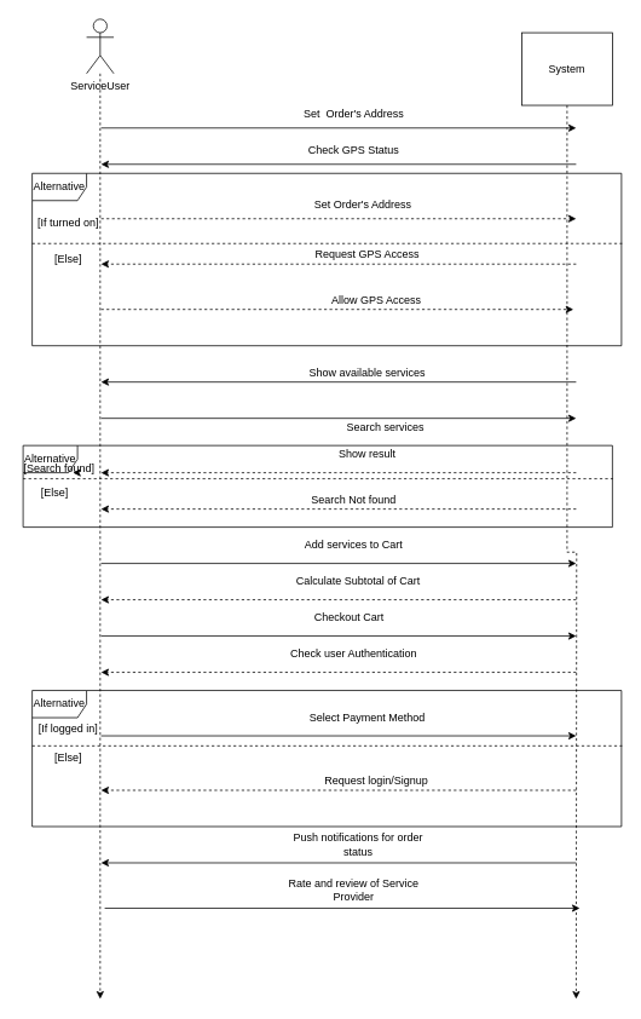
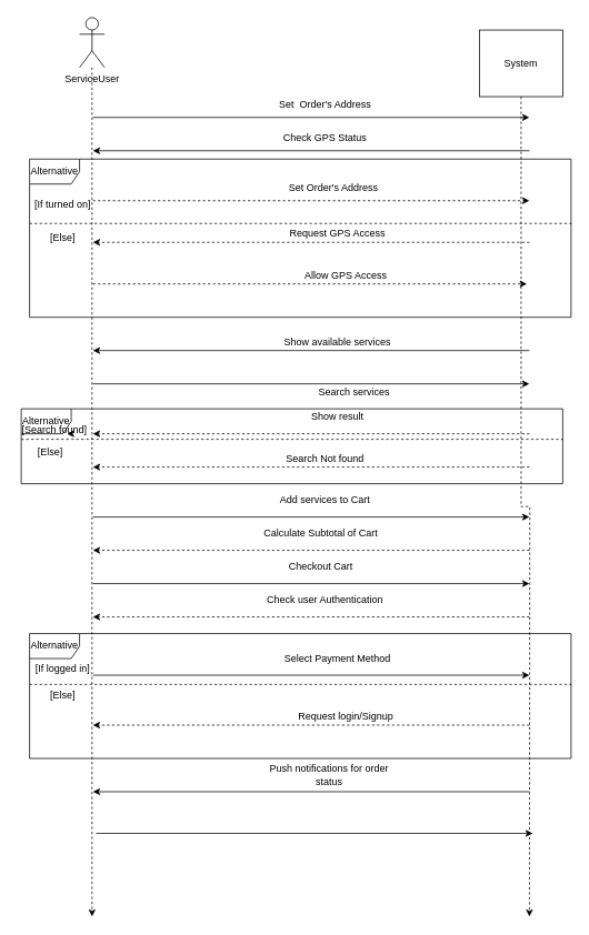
  <mxCell id="0" />
  <mxCell id="1" parent="0" />
  <mxCell id="2" value="" style="group" vertex="1" connectable="0" parent="1"><mxGeometry x="35" y="190" width="650" height="190" as="geometry" /></mxCell>
  <mxCell id="3" value="Alternative" style="shape=umlFrame;whiteSpace=wrap;html=1;" vertex="1" parent="2"><mxGeometry width="650" height="190" as="geometry" /></mxCell>
  <mxCell id="4" value="" style="endArrow=none;html=1;rounded=0;dashed=1;entryX=1.001;entryY=0.407;entryDx=0;entryDy=0;entryPerimeter=0;" edge="1" parent="2" target="3"><mxGeometry width="50" height="50" relative="1" as="geometry"><mxPoint y="77.357" as="sourcePoint" /><mxPoint x="410" y="-108.571" as="targetPoint" /></mxGeometry></mxCell>
  <mxCell id="5" value="[If turned on]" style="text;html=1;strokeColor=none;fillColor=none;align=center;verticalAlign=middle;whiteSpace=wrap;rounded=0;" vertex="1" parent="2"><mxGeometry y="40" width="80" height="30" as="geometry" /></mxCell>
  <mxCell id="6" value="[Else]" style="text;html=1;strokeColor=none;fillColor=none;align=center;verticalAlign=middle;whiteSpace=wrap;rounded=0;" vertex="1" parent="2"><mxGeometry y="80" width="80" height="30" as="geometry" /></mxCell>
  <mxCell id="7" style="edgeStyle=orthogonalEdgeStyle;rounded=0;orthogonalLoop=1;jettySize=auto;html=1;dashed=1;" edge="1" parent="1" source="8"><mxGeometry relative="1" as="geometry"><mxPoint x="110" y="1100" as="targetPoint" /></mxGeometry></mxCell>
  <mxCell id="8" value="ServiceUser" style="shape=umlActor;verticalLabelPosition=bottom;verticalAlign=top;html=1;outlineConnect=0;" vertex="1" parent="1"><mxGeometry x="95" width="30" height="60" as="geometry" y="20" /></mxCell>
  <mxCell id="9" style="edgeStyle=orthogonalEdgeStyle;rounded=0;orthogonalLoop=1;jettySize=auto;html=1;dashed=1;" edge="1" parent="1" source="10"><mxGeometry relative="1" as="geometry"><mxPoint x="635" y="1100" as="targetPoint" /></mxGeometry></mxCell>
  <mxCell id="10" value="System" style="rounded=0;whiteSpace=wrap;html=1;" vertex="1" parent="1"><mxGeometry x="575" y="35" width="100" height="80" as="geometry" /></mxCell>
  <mxCell id="11" value="" style="endArrow=classic;html=1;rounded=0;" edge="1" parent="1"><mxGeometry width="50" height="50" relative="1" as="geometry"><mxPoint x="111" y="140" as="sourcePoint" /><mxPoint x="635" y="140" as="targetPoint" /></mxGeometry></mxCell>
  <mxCell id="12" value="" style="endArrow=classic;html=1;rounded=0;" edge="1" parent="1"><mxGeometry width="50" height="50" relative="1" as="geometry"><mxPoint x="635" y="180" as="sourcePoint" /><mxPoint x="111" y="180" as="targetPoint" /></mxGeometry></mxCell>
  <mxCell id="13" value="Set&amp;nbsp; Order's Address" style="text;html=1;strokeColor=none;fillColor=none;align=center;verticalAlign=middle;whiteSpace=wrap;rounded=0;" vertex="1" parent="1"><mxGeometry x="315" y="110" width="150" height="30" as="geometry" /></mxCell>
  <mxCell id="14" value="Check GPS Status" style="text;html=1;strokeColor=none;fillColor=none;align=center;verticalAlign=middle;whiteSpace=wrap;rounded=0;" vertex="1" parent="1"><mxGeometry x="315" y="150" width="150" height="30" as="geometry" /></mxCell>
  <mxCell id="15" value="" style="endArrow=classic;html=1;rounded=0;dashed=1;" edge="1" parent="1"><mxGeometry width="50" height="50" relative="1" as="geometry"><mxPoint x="111" y="240" as="sourcePoint" /><mxPoint x="635" y="240" as="targetPoint" /></mxGeometry></mxCell>
  <mxCell id="16" value="Set Order's Address" style="text;html=1;strokeColor=none;fillColor=none;align=center;verticalAlign=middle;whiteSpace=wrap;rounded=0;" vertex="1" parent="1"><mxGeometry x="325" y="210" width="150" height="30" as="geometry" /></mxCell>
  <mxCell id="17" value="" style="endArrow=classic;html=1;rounded=0;dashed=1;" edge="1" parent="1"><mxGeometry width="50" height="50" relative="1" as="geometry"><mxPoint x="635" y="290" as="sourcePoint" /><mxPoint x="111" y="290" as="targetPoint" /></mxGeometry></mxCell>
  <mxCell id="18" value="Request GPS Access" style="text;html=1;strokeColor=none;fillColor=none;align=center;verticalAlign=middle;whiteSpace=wrap;rounded=0;" vertex="1" parent="1"><mxGeometry x="325" y="270" width="160" height="20" as="geometry" /></mxCell>
  <mxCell id="19" value="" style="endArrow=classic;html=1;rounded=0;dashed=1;" edge="1" parent="1"><mxGeometry width="50" height="50" relative="1" as="geometry"><mxPoint x="111" y="340" as="sourcePoint" /><mxPoint x="632" y="340" as="targetPoint" /></mxGeometry></mxCell>
  <mxCell id="20" value="Allow GPS Access" style="text;html=1;strokeColor=none;fillColor=none;align=center;verticalAlign=middle;whiteSpace=wrap;rounded=0;" vertex="1" parent="1"><mxGeometry x="335" y="320" width="160" height="20" as="geometry" /></mxCell>
  <mxCell id="21" value="" style="endArrow=classic;html=1;rounded=0;" edge="1" parent="1"><mxGeometry width="50" height="50" relative="1" as="geometry"><mxPoint x="635" y="420" as="sourcePoint" /><mxPoint x="111" y="420" as="targetPoint" /></mxGeometry></mxCell>
  <mxCell id="22" value="" style="endArrow=classic;html=1;rounded=0;" edge="1" parent="1"><mxGeometry width="50" height="50" relative="1" as="geometry"><mxPoint x="111" y="460" as="sourcePoint" /><mxPoint x="635" y="460" as="targetPoint" /></mxGeometry></mxCell>
  <mxCell id="23" value="" style="endArrow=classic;html=1;rounded=0;" edge="1" parent="1"><mxGeometry width="50" height="50" relative="1" as="geometry"><mxPoint x="115" y="1000" as="sourcePoint" /><mxPoint x="639" y="1000" as="targetPoint" /></mxGeometry></mxCell>
  <mxCell id="24" value="" style="endArrow=classic;html=1;rounded=0;dashed=1;" edge="1" parent="1"><mxGeometry width="50" height="50" relative="1" as="geometry"><mxPoint x="635" y="520" as="sourcePoint" /><mxPoint x="111" y="520" as="targetPoint" /></mxGeometry></mxCell>
  <mxCell id="25" value="" style="endArrow=classic;html=1;rounded=0;dashed=1;" edge="1" parent="1"><mxGeometry width="50" height="50" relative="1" as="geometry"><mxPoint x="635" y="660" as="sourcePoint" /><mxPoint x="111" y="660" as="targetPoint" /></mxGeometry></mxCell>
  <mxCell id="26" value="" style="endArrow=classic;html=1;rounded=0;" edge="1" parent="1"><mxGeometry width="50" height="50" relative="1" as="geometry"><mxPoint x="635" y="950" as="sourcePoint" /><mxPoint x="111" y="950" as="targetPoint" /></mxGeometry></mxCell>
  <mxCell id="27" value="" style="endArrow=classic;html=1;rounded=0;" edge="1" parent="1"><mxGeometry width="50" height="50" relative="1" as="geometry"><mxPoint x="111" y="700" as="sourcePoint" /><mxPoint x="635" y="700" as="targetPoint" /></mxGeometry></mxCell>
  <mxCell id="28" value="" style="endArrow=classic;html=1;rounded=0;" edge="1" parent="1"><mxGeometry width="50" height="50" relative="1" as="geometry"><mxPoint x="111" y="810" as="sourcePoint" /><mxPoint x="635" y="810" as="targetPoint" /></mxGeometry></mxCell>
  <mxCell id="29" value="" style="endArrow=classic;html=1;rounded=0;dashed=1;" edge="1" parent="1"><mxGeometry width="50" height="50" relative="1" as="geometry"><mxPoint x="635" y="740" as="sourcePoint" /><mxPoint x="111" y="740" as="targetPoint" /></mxGeometry></mxCell>
  <mxCell id="30" value="" style="endArrow=classic;html=1;rounded=0;dashed=1;" edge="1" parent="1"><mxGeometry width="50" height="50" relative="1" as="geometry"><mxPoint x="635" y="560" as="sourcePoint" /><mxPoint x="111" y="560" as="targetPoint" /></mxGeometry></mxCell>
  <mxCell id="31" value="" style="endArrow=classic;html=1;rounded=0;" edge="1" parent="1"><mxGeometry width="50" height="50" relative="1" as="geometry"><mxPoint x="111" y="620" as="sourcePoint" /><mxPoint x="635" y="620" as="targetPoint" /></mxGeometry></mxCell>
  <mxCell id="32" value="" style="endArrow=classic;html=1;rounded=0;dashed=1;" edge="1" parent="1"><mxGeometry width="50" height="50" relative="1" as="geometry"><mxPoint x="635" y="870" as="sourcePoint" /><mxPoint x="111" y="870" as="targetPoint" /></mxGeometry></mxCell>
  <mxCell id="33" value="Show available services" style="text;html=1;strokeColor=none;fillColor=none;align=center;verticalAlign=middle;whiteSpace=wrap;rounded=0;" vertex="1" parent="1"><mxGeometry x="325" y="400" width="160" height="20" as="geometry" /></mxCell>
  <mxCell id="34" value="Search services" style="text;html=1;strokeColor=none;fillColor=none;align=center;verticalAlign=middle;whiteSpace=wrap;rounded=0;" vertex="1" parent="1"><mxGeometry x="345" y="460" width="160" height="20" as="geometry" /></mxCell>
  <mxCell id="35" value="Show result" style="text;html=1;strokeColor=none;fillColor=none;align=center;verticalAlign=middle;whiteSpace=wrap;rounded=0;" vertex="1" parent="1"><mxGeometry x="325" y="490" width="160" height="20" as="geometry" /></mxCell>
  <mxCell id="36" value="Search Not found" style="text;html=1;strokeColor=none;fillColor=none;align=center;verticalAlign=middle;whiteSpace=wrap;rounded=0;" vertex="1" parent="1"><mxGeometry x="310" y="540" width="160" height="20" as="geometry" /></mxCell>
  <mxCell id="37" value="" style="group" vertex="1" connectable="0" parent="1"><mxGeometry x="25" y="490" width="650" height="90" as="geometry" /></mxCell>
  <mxCell id="38" value="Alternative" style="shape=umlFrame;whiteSpace=wrap;html=1;" vertex="1" parent="37"><mxGeometry width="650" height="90.0" as="geometry" /></mxCell>
  <mxCell id="39" value="" style="endArrow=none;html=1;rounded=0;dashed=1;entryX=1.001;entryY=0.407;entryDx=0;entryDy=0;entryPerimeter=0;" edge="1" parent="37" target="38"><mxGeometry width="50" height="50" relative="1" as="geometry"><mxPoint y="36.643" as="sourcePoint" /><mxPoint x="410" y="-51.429" as="targetPoint" /></mxGeometry></mxCell>
  <mxCell id="40" value="[Search&amp;nbsp;found]" style="text;html=1;strokeColor=none;fillColor=none;align=center;verticalAlign=middle;whiteSpace=wrap;rounded=0;" vertex="1" parent="37"><mxGeometry x="5" y="22.5" width="70" height="7.5" as="geometry" /></mxCell>
  <mxCell id="41" value="[Else]" style="text;html=1;strokeColor=none;fillColor=none;align=center;verticalAlign=middle;whiteSpace=wrap;rounded=0;" vertex="1" parent="37"><mxGeometry x="-5" y="44.997" width="80" height="14.211" as="geometry" /></mxCell>
  <mxCell id="42" style="edgeStyle=orthogonalEdgeStyle;rounded=0;orthogonalLoop=1;jettySize=auto;html=1;exitX=0.75;exitY=1;exitDx=0;exitDy=0;dashed=1;" edge="1" parent="1" source="40"><mxGeometry relative="1" as="geometry"><mxPoint x="80" y="520" as="targetPoint" /></mxGeometry></mxCell>
  <mxCell id="43" value="Add services to Cart" style="text;html=1;strokeColor=none;fillColor=none;align=center;verticalAlign=middle;whiteSpace=wrap;rounded=0;" vertex="1" parent="1"><mxGeometry x="310" y="590" width="160" height="20" as="geometry" /></mxCell>
- <mxCell id="44" value="Calculate Subtotal of Cart" style="text;html=1;strokeColor=none;fillColor=none;align=center;verticalAlign=middle;whiteSpace=wrap;rounded=0;" vertex="1" parent="1"><mxGeometry x="315" y="630" width="160" height="20" as="geometry" /></mxCell>
+ <mxCell id="44" value="Calculate Subtotal of Cart" style="text;html=1;strokeColor=none;fillColor=none;align=center;verticalAlign=middle;whiteSpace=wrap;rounded=0;" vertex="1" parent="1"><mxGeometry x="305" y="630" width="160" height="20" as="geometry" /></mxCell>
  <mxCell id="45" value="Checkout Cart" style="text;html=1;strokeColor=none;fillColor=none;align=center;verticalAlign=middle;whiteSpace=wrap;rounded=0;" vertex="1" parent="1"><mxGeometry x="305" y="670" width="160" height="20" as="geometry" /></mxCell>
  <mxCell id="46" value="Check user Authentication" style="text;html=1;strokeColor=none;fillColor=none;align=center;verticalAlign=middle;whiteSpace=wrap;rounded=0;" vertex="1" parent="1"><mxGeometry x="310" y="710" width="160" height="20" as="geometry" /></mxCell>
  <mxCell id="47" value="Select Payment Method" style="text;html=1;strokeColor=none;fillColor=none;align=center;verticalAlign=middle;whiteSpace=wrap;rounded=0;" vertex="1" parent="1"><mxGeometry x="325" y="780" width="160" height="20" as="geometry" /></mxCell>
  <mxCell id="48" value="Request login/Signup" style="text;html=1;strokeColor=none;fillColor=none;align=center;verticalAlign=middle;whiteSpace=wrap;rounded=0;" vertex="1" parent="1"><mxGeometry x="335" y="850" width="160" height="20" as="geometry" /></mxCell>
  <mxCell id="49" value="" style="group" vertex="1" connectable="0" parent="1"><mxGeometry x="35" y="760" width="650" height="150" as="geometry" /></mxCell>
  <mxCell id="50" value="" style="endArrow=none;html=1;rounded=0;dashed=1;entryX=1.001;entryY=0.407;entryDx=0;entryDy=0;entryPerimeter=0;" edge="1" parent="49" target="53"><mxGeometry width="50" height="50" relative="1" as="geometry"><mxPoint y="61.071" as="sourcePoint" /><mxPoint x="410" y="-85.714" as="targetPoint" /></mxGeometry></mxCell>
  <mxCell id="51" value="[If logged in]" style="text;html=1;strokeColor=none;fillColor=none;align=center;verticalAlign=middle;whiteSpace=wrap;rounded=0;" vertex="1" parent="49"><mxGeometry y="31.579" width="80" height="23.684" as="geometry" /></mxCell>
  <mxCell id="52" value="[Else]" style="text;html=1;strokeColor=none;fillColor=none;align=center;verticalAlign=middle;whiteSpace=wrap;rounded=0;" vertex="1" parent="49"><mxGeometry y="63.158" width="80" height="23.684" as="geometry" /></mxCell>
  <mxCell id="53" value="Alternative" style="shape=umlFrame;whiteSpace=wrap;html=1;" vertex="1" parent="49"><mxGeometry width="650" height="150" as="geometry" /></mxCell>
  <mxCell id="54" value="Push notifications for order status" style="text;html=1;strokeColor=none;fillColor=none;align=center;verticalAlign=middle;whiteSpace=wrap;rounded=0;" vertex="1" parent="1"><mxGeometry x="315" y="920" width="160" height="20" as="geometry" /></mxCell>
- <mxCell id="55" value="Rate and review of Service Provider" style="text;html=1;strokeColor=none;fillColor=none;align=center;verticalAlign=middle;whiteSpace=wrap;rounded=0;" vertex="1" parent="1"><mxGeometry x="310" y="970" width="160" height="20" as="geometry" /></mxCell>
